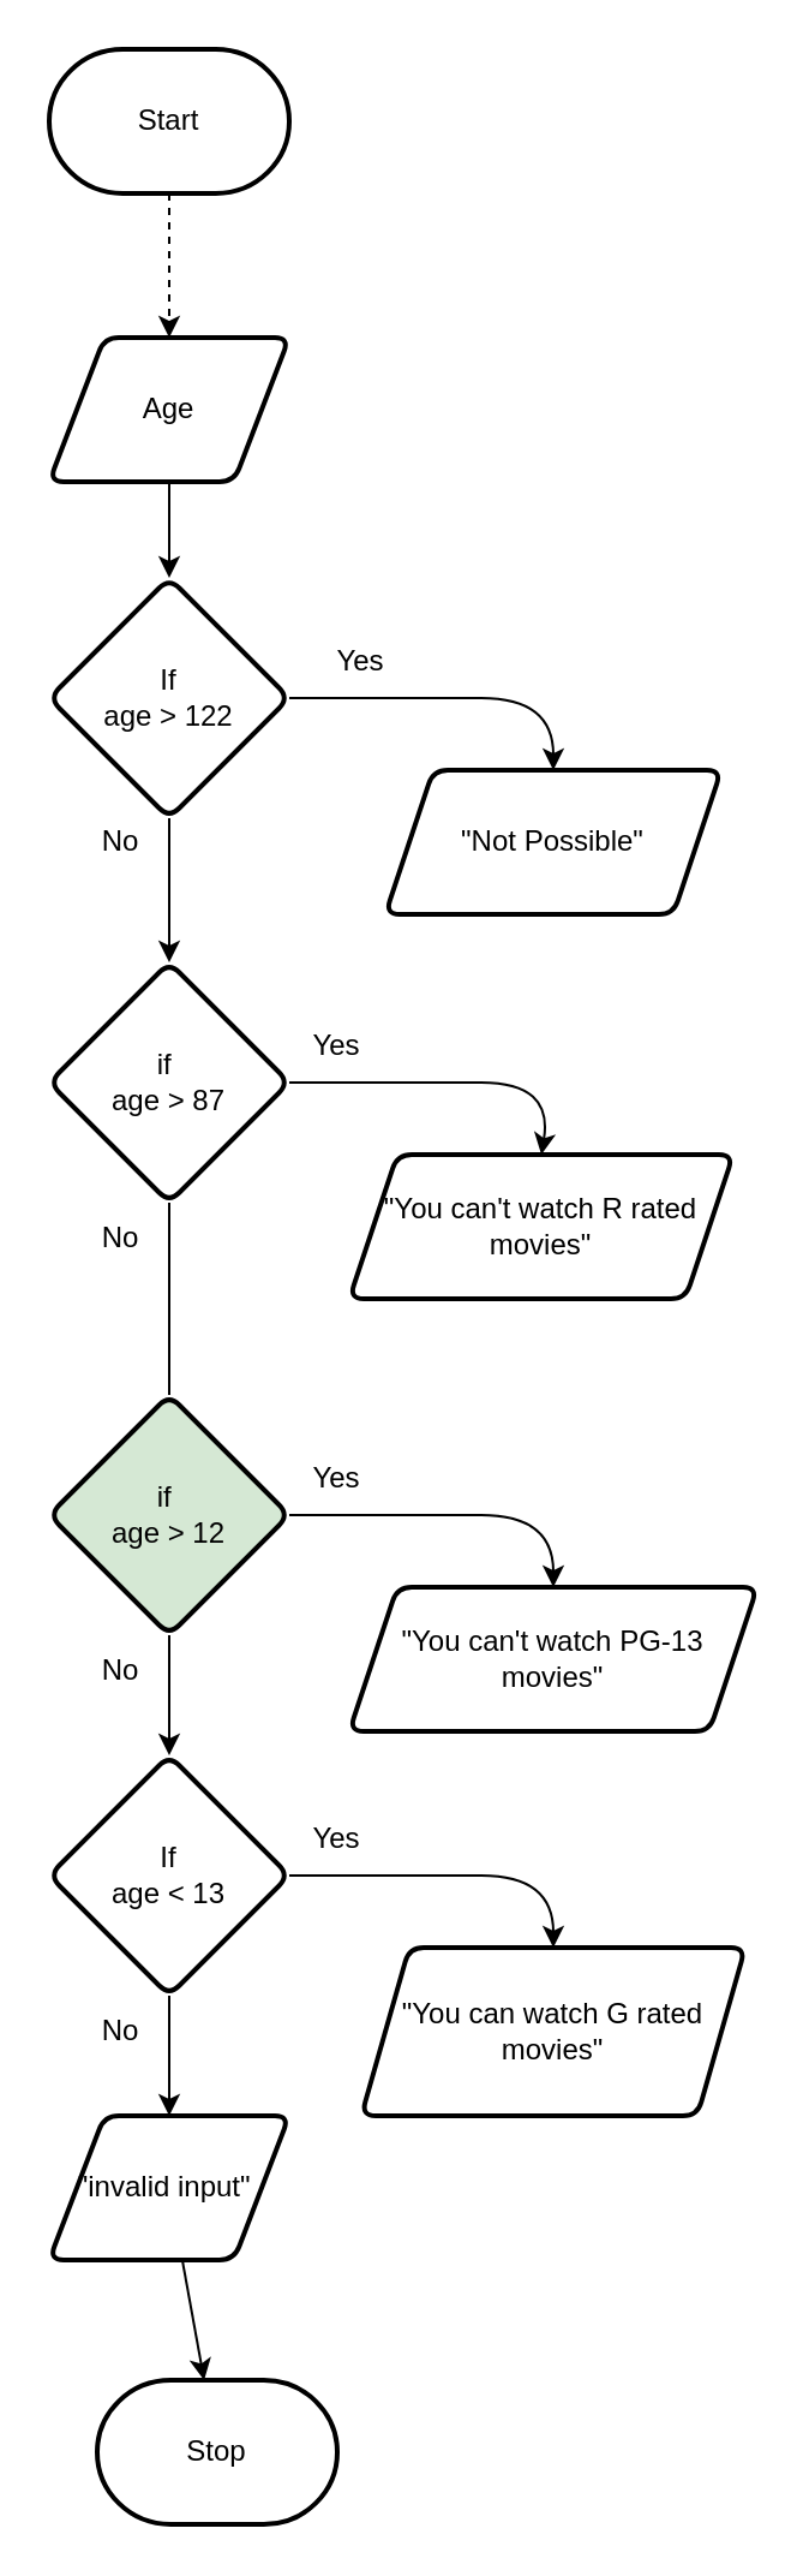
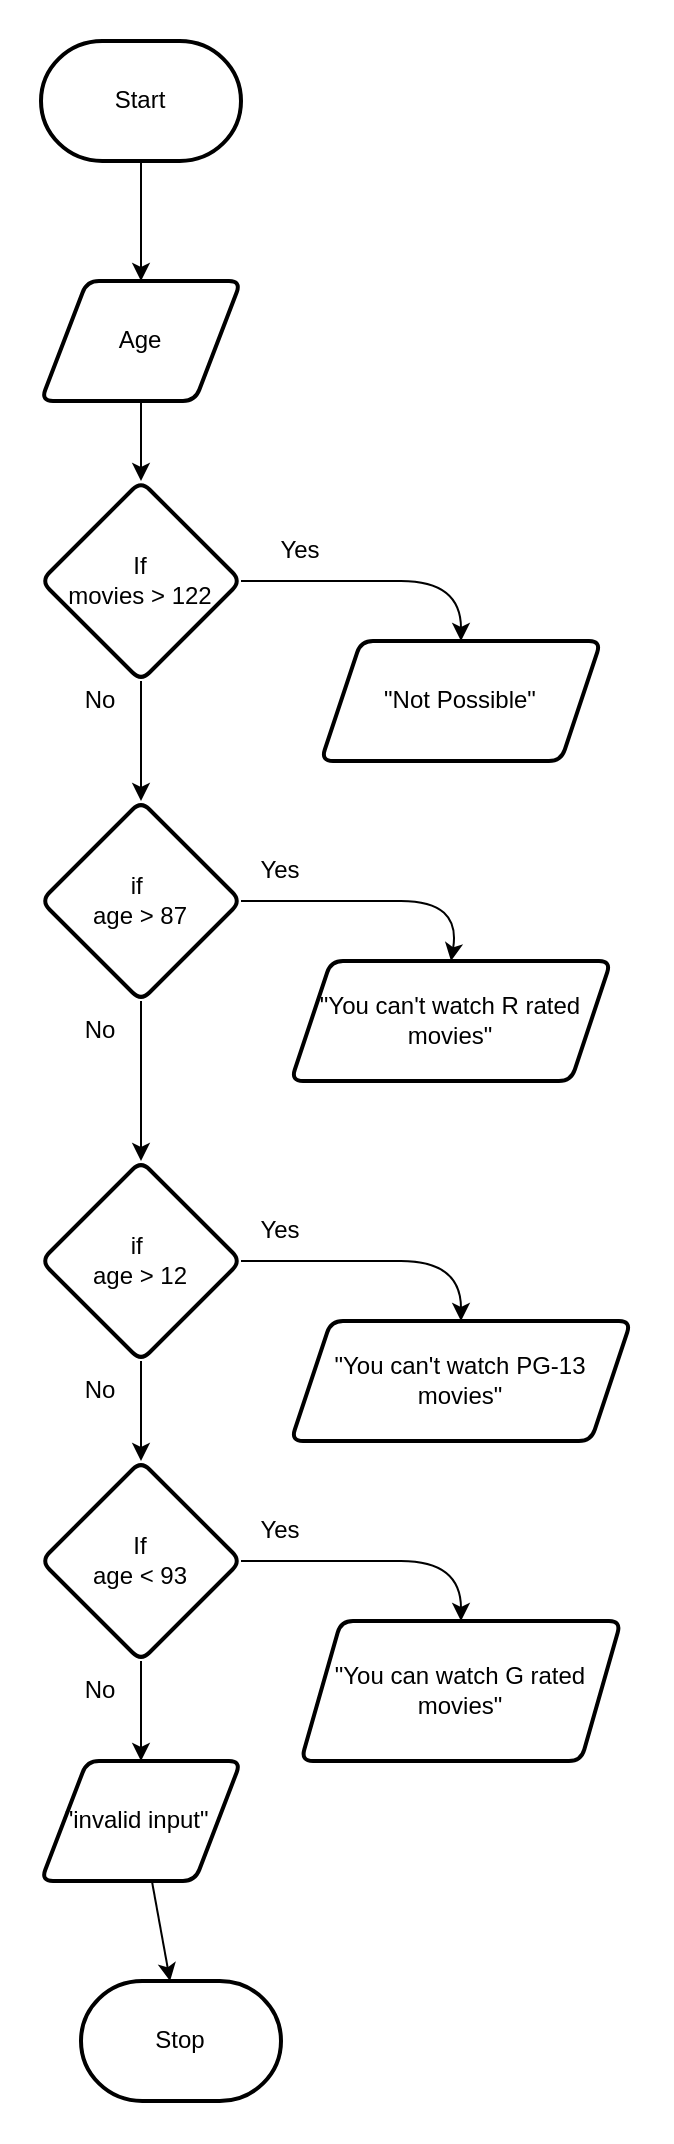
  <mxCell id="0" />
  <mxCell id="1" parent="0" />
- <mxCell id="2" style="edgeStyle=none;html=1;dashed=1;" parent="1" source="3" target="5" edge="1"><mxGeometry relative="1" as="geometry" /></mxCell>
+ <mxCell id="2" style="edgeStyle=none;html=1;" parent="1" source="3" target="5" edge="1"><mxGeometry relative="1" as="geometry" /></mxCell>
  <mxCell id="3" value="Start" style="strokeWidth=2;html=1;shape=mxgraph.flowchart.terminator;whiteSpace=wrap;" parent="1" vertex="1"><mxGeometry x="20" y="20" width="100" height="60" as="geometry" /></mxCell>
  <mxCell id="4" value="" style="edgeStyle=none;html=1;" edge="1" parent="1" source="5" target="10"><mxGeometry relative="1" as="geometry" /></mxCell>
  <mxCell id="5" value="Age" style="shape=parallelogram;html=1;strokeWidth=2;perimeter=parallelogramPerimeter;whiteSpace=wrap;rounded=1;arcSize=12;size=0.23;" parent="1" vertex="1"><mxGeometry x="20" y="140" width="100" height="60" as="geometry" /></mxCell>
  <mxCell id="6" style="edgeStyle=none;html=1;" parent="1" source="7" target="8" edge="1"><mxGeometry relative="1" as="geometry" /></mxCell>
  <mxCell id="7" value="&quot;invalid input&quot;&amp;nbsp;" style="shape=parallelogram;html=1;strokeWidth=2;perimeter=parallelogramPerimeter;whiteSpace=wrap;rounded=1;arcSize=12;size=0.23;" parent="1" vertex="1"><mxGeometry x="20" y="880" width="100" height="60" as="geometry" /></mxCell>
  <mxCell id="8" value="Stop" style="strokeWidth=2;html=1;shape=mxgraph.flowchart.terminator;whiteSpace=wrap;" parent="1" vertex="1"><mxGeometry x="40" y="990" width="100" height="60" as="geometry" /></mxCell>
  <mxCell id="9" value="" style="edgeStyle=none;html=1;" edge="1" parent="1" source="10" target="13"><mxGeometry relative="1" as="geometry" /></mxCell>
- <mxCell id="10" value="If&lt;br&gt;age &amp;gt; 122" style="rhombus;whiteSpace=wrap;html=1;strokeWidth=2;rounded=1;arcSize=12;" vertex="1" parent="1"><mxGeometry x="20" y="240" width="100" height="100" as="geometry" /></mxCell>
+ <mxCell id="10" value="If&lt;br&gt;movies &amp;gt; 122" style="rhombus;whiteSpace=wrap;html=1;strokeWidth=2;rounded=1;arcSize=12;" vertex="1" parent="1"><mxGeometry x="20" y="240" width="100" height="100" as="geometry" /></mxCell>
  <mxCell id="11" value="&quot;Not Possible&quot;" style="shape=parallelogram;perimeter=parallelogramPerimeter;whiteSpace=wrap;html=1;fixedSize=1;strokeWidth=2;rounded=1;arcSize=12;" vertex="1" parent="1"><mxGeometry x="160" y="320" width="140" height="60" as="geometry" /></mxCell>
- <mxCell id="12" value="" style="edgeStyle=none;html=1;endArrow=none;" edge="1" parent="1" source="13" target="18"><mxGeometry relative="1" as="geometry" /></mxCell>
+ <mxCell id="12" value="" style="edgeStyle=none;html=1;" edge="1" parent="1" source="13" target="18"><mxGeometry relative="1" as="geometry" /></mxCell>
  <mxCell id="13" value="if&amp;nbsp;&lt;br&gt;age &amp;gt; 87" style="rhombus;whiteSpace=wrap;html=1;strokeWidth=2;rounded=1;arcSize=12;" vertex="1" parent="1"><mxGeometry x="20" y="400" width="100" height="100" as="geometry" /></mxCell>
  <mxCell id="14" value="" style="curved=1;endArrow=classic;html=1;entryX=0.5;entryY=0;entryDx=0;entryDy=0;exitX=1;exitY=0.5;exitDx=0;exitDy=0;" edge="1" parent="1" source="10" target="11"><mxGeometry width="50" height="50" relative="1" as="geometry"><mxPoint x="145" y="310" as="sourcePoint" /><mxPoint x="195" y="260" as="targetPoint" /><Array as="points"><mxPoint x="170" y="290" /><mxPoint x="230" y="290" /></Array></mxGeometry></mxCell>
  <mxCell id="15" value="&quot;You can't watch R rated movies&quot;" style="shape=parallelogram;perimeter=parallelogramPerimeter;whiteSpace=wrap;html=1;fixedSize=1;strokeWidth=2;rounded=1;arcSize=12;" vertex="1" parent="1"><mxGeometry x="145" y="480" width="160" height="60" as="geometry" /></mxCell>
  <mxCell id="16" value="" style="curved=1;endArrow=classic;html=1;entryX=0.5;entryY=0;entryDx=0;entryDy=0;exitX=1;exitY=0.5;exitDx=0;exitDy=0;" edge="1" parent="1" target="15"><mxGeometry width="50" height="50" relative="1" as="geometry"><mxPoint x="120" y="450" as="sourcePoint" /><mxPoint x="195" y="420" as="targetPoint" /><Array as="points"><mxPoint x="170" y="450" /><mxPoint x="230" y="450" /></Array></mxGeometry></mxCell>
  <mxCell id="17" value="" style="edgeStyle=none;html=1;" edge="1" parent="1" source="18" target="22"><mxGeometry relative="1" as="geometry" /></mxCell>
- <mxCell id="18" value="if&amp;nbsp;&lt;br&gt;age &amp;gt; 12" style="rhombus;whiteSpace=wrap;html=1;strokeWidth=2;rounded=1;arcSize=12;fillColor=#d5e8d4;" vertex="1" parent="1"><mxGeometry x="20" y="580" width="100" height="100" as="geometry" /></mxCell>
+ <mxCell id="18" value="if&amp;nbsp;&lt;br&gt;age &amp;gt; 12" style="rhombus;whiteSpace=wrap;html=1;strokeWidth=2;rounded=1;arcSize=12;" vertex="1" parent="1"><mxGeometry x="20" y="580" width="100" height="100" as="geometry" /></mxCell>
  <mxCell id="19" value="&quot;You can't watch PG-13 movies&quot;" style="shape=parallelogram;perimeter=parallelogramPerimeter;whiteSpace=wrap;html=1;fixedSize=1;strokeWidth=2;rounded=1;arcSize=12;" vertex="1" parent="1"><mxGeometry x="145" y="660" width="170" height="60" as="geometry" /></mxCell>
  <mxCell id="20" value="" style="curved=1;endArrow=classic;html=1;entryX=0.5;entryY=0;entryDx=0;entryDy=0;exitX=1;exitY=0.5;exitDx=0;exitDy=0;" edge="1" parent="1" target="19"><mxGeometry width="50" height="50" relative="1" as="geometry"><mxPoint x="120" y="630" as="sourcePoint" /><mxPoint x="195" y="600" as="targetPoint" /><Array as="points"><mxPoint x="170" y="630" /><mxPoint x="230" y="630" /></Array></mxGeometry></mxCell>
  <mxCell id="21" value="" style="edgeStyle=none;html=1;" edge="1" parent="1" source="22" target="7"><mxGeometry relative="1" as="geometry" /></mxCell>
- <mxCell id="22" value="If&lt;br&gt;age &amp;lt; 13" style="rhombus;whiteSpace=wrap;html=1;strokeWidth=2;rounded=1;arcSize=12;" vertex="1" parent="1"><mxGeometry x="20" y="730" width="100" height="100" as="geometry" /></mxCell>
+ <mxCell id="22" value="If&lt;br&gt;age &amp;lt; 93" style="rhombus;whiteSpace=wrap;html=1;strokeWidth=2;rounded=1;arcSize=12;" vertex="1" parent="1"><mxGeometry x="20" y="730" width="100" height="100" as="geometry" /></mxCell>
  <mxCell id="23" value="&quot;You can watch G rated movies&quot;" style="shape=parallelogram;perimeter=parallelogramPerimeter;whiteSpace=wrap;html=1;fixedSize=1;strokeWidth=2;rounded=1;arcSize=12;" vertex="1" parent="1"><mxGeometry x="150" y="810" width="160" height="70" as="geometry" /></mxCell>
  <mxCell id="24" value="" style="curved=1;endArrow=classic;html=1;entryX=0.5;entryY=0;entryDx=0;entryDy=0;exitX=1;exitY=0.5;exitDx=0;exitDy=0;" edge="1" parent="1" target="23"><mxGeometry width="50" height="50" relative="1" as="geometry"><mxPoint x="120" y="780" as="sourcePoint" /><mxPoint x="195" y="750" as="targetPoint" /><Array as="points"><mxPoint x="170" y="780" /><mxPoint x="230" y="780" /></Array></mxGeometry></mxCell>
  <mxCell id="25" value="Yes" style="text;html=1;strokeColor=none;fillColor=none;align=center;verticalAlign=middle;whiteSpace=wrap;rounded=0;" vertex="1" parent="1"><mxGeometry x="110" y="600" width="60" height="30" as="geometry" /></mxCell>
  <mxCell id="26" value="Yes" style="text;html=1;strokeColor=none;fillColor=none;align=center;verticalAlign=middle;whiteSpace=wrap;rounded=0;" vertex="1" parent="1"><mxGeometry x="110" y="750" width="60" height="30" as="geometry" /></mxCell>
  <mxCell id="27" value="Yes" style="text;html=1;strokeColor=none;fillColor=none;align=center;verticalAlign=middle;whiteSpace=wrap;rounded=0;" vertex="1" parent="1"><mxGeometry x="110" y="420" width="60" height="30" as="geometry" /></mxCell>
  <mxCell id="28" value="Yes" style="text;html=1;strokeColor=none;fillColor=none;align=center;verticalAlign=middle;whiteSpace=wrap;rounded=0;" vertex="1" parent="1"><mxGeometry x="120" y="260" width="60" height="30" as="geometry" /></mxCell>
  <mxCell id="29" value="No" style="text;html=1;strokeColor=none;fillColor=none;align=center;verticalAlign=middle;whiteSpace=wrap;rounded=0;" vertex="1" parent="1"><mxGeometry x="20" y="680" width="60" height="30" as="geometry" /></mxCell>
  <mxCell id="30" value="No" style="text;html=1;strokeColor=none;fillColor=none;align=center;verticalAlign=middle;whiteSpace=wrap;rounded=0;" vertex="1" parent="1"><mxGeometry x="20" y="830" width="60" height="30" as="geometry" /></mxCell>
  <mxCell id="31" value="No" style="text;html=1;strokeColor=none;fillColor=none;align=center;verticalAlign=middle;whiteSpace=wrap;rounded=0;" vertex="1" parent="1"><mxGeometry x="20" y="500" width="60" height="30" as="geometry" /></mxCell>
  <mxCell id="32" value="No" style="text;html=1;strokeColor=none;fillColor=none;align=center;verticalAlign=middle;whiteSpace=wrap;rounded=0;" vertex="1" parent="1"><mxGeometry x="20" y="335" width="60" height="30" as="geometry" /></mxCell>
